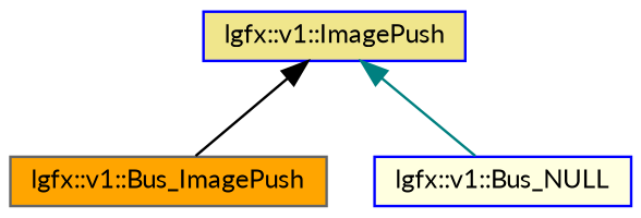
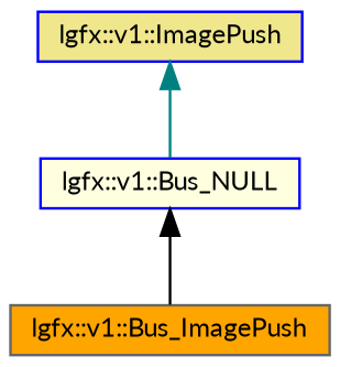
  digraph {
    fontname=Lato
    node [color=blue fontname=Lato fontsize=10 shape=record style=filled]
    edge [dir=back fontname=Lato fontsize=10 labelfontname=Helvetica labelfontsize=10 style=solid]
    n1 [color=gray40 fillcolor=orange fontcolor=black height=0.2 label="lgfx::v1::Bus_ImagePush" width=0.4]
    n2 [fillcolor=lightyellow height=0.2 label="lgfx::v1::Bus_NULL" width=0.4]
    n3 [fillcolor=khaki height=0.2 label="lgfx::v1::ImagePush" width=0.4]
-   n3 -> n1 [color=black]
+   n2 -> n1 [color=black]
    n3 -> n2 [color=teal]
  }
